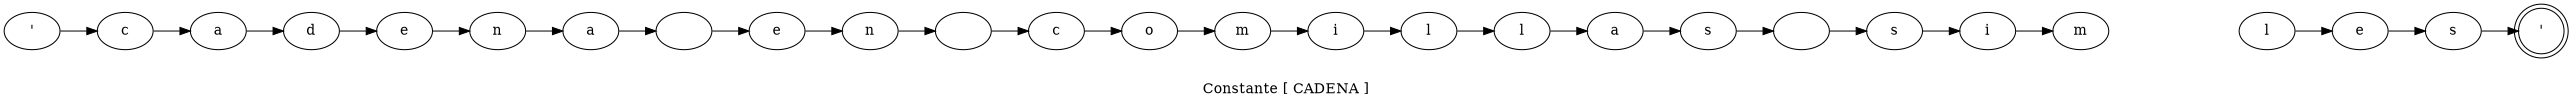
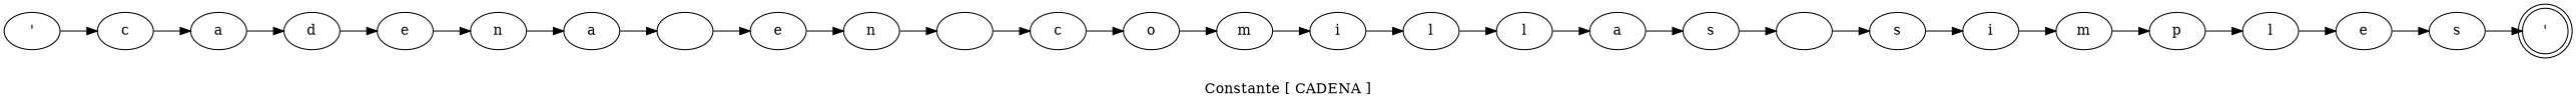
  digraph {
    label="Constante [ CADENA ]"
    rankdir=LR
    n1 [label="'"]
    n2 [label=c]
    n3 [label=a]
    n4 [label=d]
    n5 [label=e]
    n6 [label=n]
    n7 [label=a]
    n8 [label=" "]
    n9 [label=e]
    n10 [label=n]
    n11 [label=" "]
    n12 [label=c]
    n13 [label=o]
    n14 [label=m]
    n15 [label=i]
    n16 [label=l]
    n17 [label=l]
    n18 [label=a]
    n19 [label=s]
    n20 [label=" "]
    n21 [label=s]
    n22 [label=i]
    n23 [label=m]
+   n24 [label=p]
    n25 [label=l]
    n26 [label=e]
    n27 [label=s]
    n28 [label="'" shape=doublecircle]
    n1 -> n2
    n2 -> n3
    n3 -> n4
    n4 -> n5
    n5 -> n6
    n6 -> n7
    n7 -> n8
    n8 -> n9
    n9 -> n10
    n10 -> n11
    n11 -> n12
    n12 -> n13
    n13 -> n14
    n14 -> n15
    n15 -> n16
    n16 -> n17
    n17 -> n18
    n18 -> n19
    n19 -> n20
    n20 -> n21
    n21 -> n22
    n22 -> n23
+   n23 -> n24
+   n24 -> n25
    n25 -> n26
    n26 -> n27
    n27 -> n28
  }
